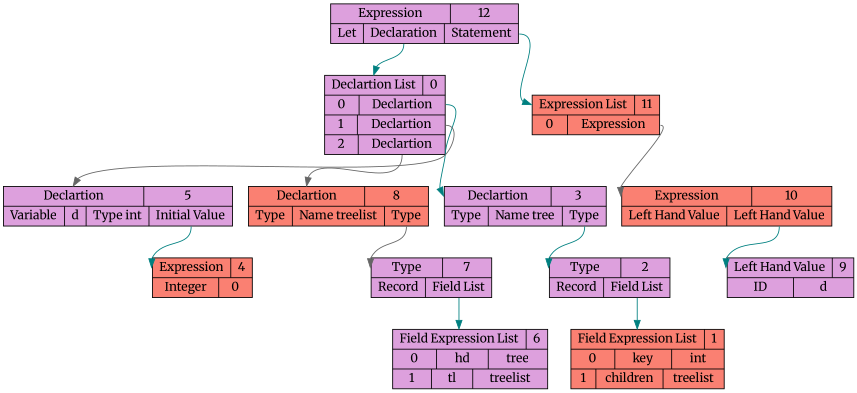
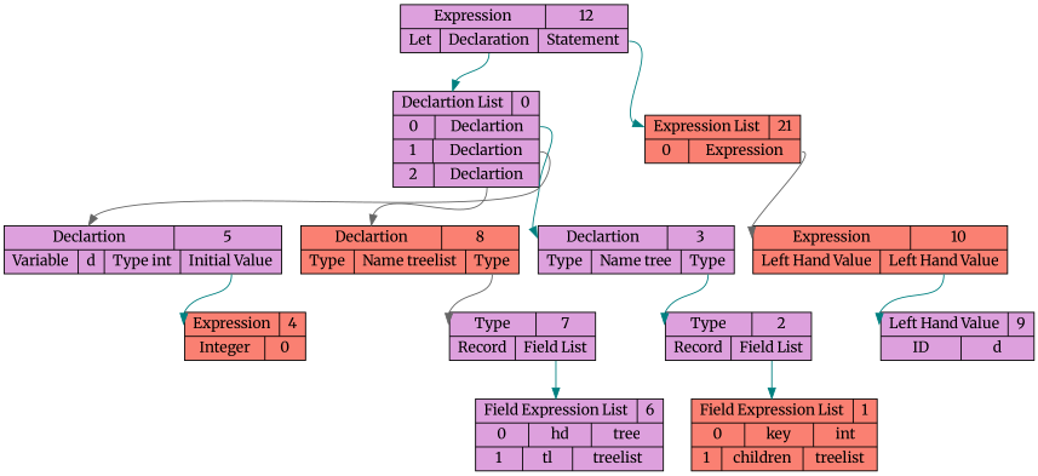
  digraph {
    fontname=Merriweather
    node [shape=record style=filled fillcolor=plum fontname=Merriweather]
    edge [headport=ptr tailport=pos0 color=teal fontname=Merriweather]
    n1 [label="{ { <ptr> Expression | 12 } |{ Let | <dec> Declaration | <stmt> Statement } } "]
    n2 [label="{ { <ptr> Declartion List | 0 } | { 0 | <pos0> Declartion }| { 1 | <pos1> Declartion }| { 2 | <pos2> Declartion } }"]
-   n3 [label="{ { <ptr> Expression List | 11 } | { 0 | <pos0> Expression } }" fillcolor=salmon]
+   n3 [label="{ { <ptr> Expression List | 21 } | { 0 | <pos0> Expression } }" fillcolor=salmon]
    n4 [label="{ { <ptr> Declartion | 3 } | {Type | Name tree | <ty> Type } }"]
    n5 [label="{ { <ptr> Type | 2 } | { Record | <flist> Field List } } "]
    n6 [label="{ { <ptr> Field Expression List | 1 } | { 0 | key | int }| { 1 | children | treelist } }" fillcolor=salmon]
    n7 [label="{ { <ptr> Declartion | 5 } | {Variable | d | Type int | <initval> Initial Value } }"]
    n8 [label="{ { <ptr> Declartion | 8 } | {Type | Name treelist | <ty> Type } }" fillcolor=salmon]
    n9 [label="{ { <ptr> Expression | 4 } |{ Integer | 0 } }" fillcolor=salmon]
    n10 [label="{ { <ptr> Type | 7 } | { Record | <flist> Field List } } "]
    n11 [label="{ { <ptr> Field Expression List | 6 } | { 0 | hd | tree }| { 1 | tl | treelist } }"]
    n12 [label="{ { <ptr> Expression | 10 } |{ Left Hand Value | <lval> Left Hand Value} }" fillcolor=salmon]
    n13 [label="{ { <ptr> Left Hand Value | 9 } | { ID | d } } "]
    n1 -> n2 [tailport=dec]
    n1 -> n3 [tailport=stmt]
    n2 -> n4
    n2 -> n7 [tailport=pos1 color=gray40]
    n2 -> n8 [tailport=pos2 color=gray40]
    n3 -> n12 [color=gray40]
    n4 -> n5 [tailport=ty]
    n5 -> n6 [tailport=flist]
    n7 -> n9 [tailport=initval]
    n8 -> n10 [tailport=ty color=gray40]
    n10 -> n11 [tailport=flist]
    n12 -> n13 [tailport=lval]
  }
